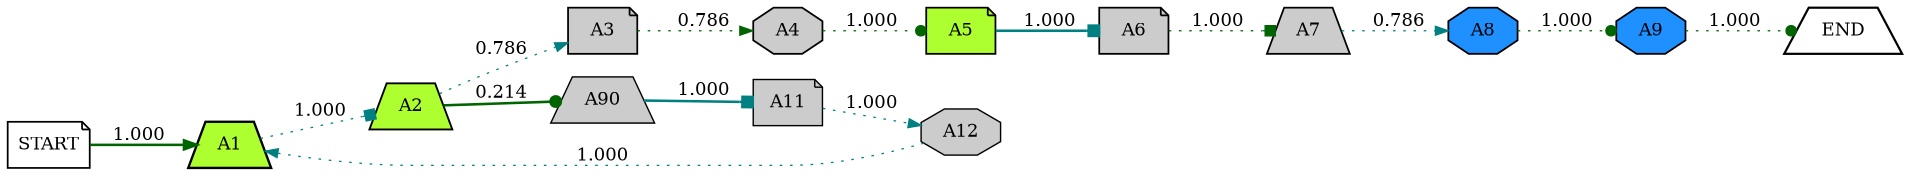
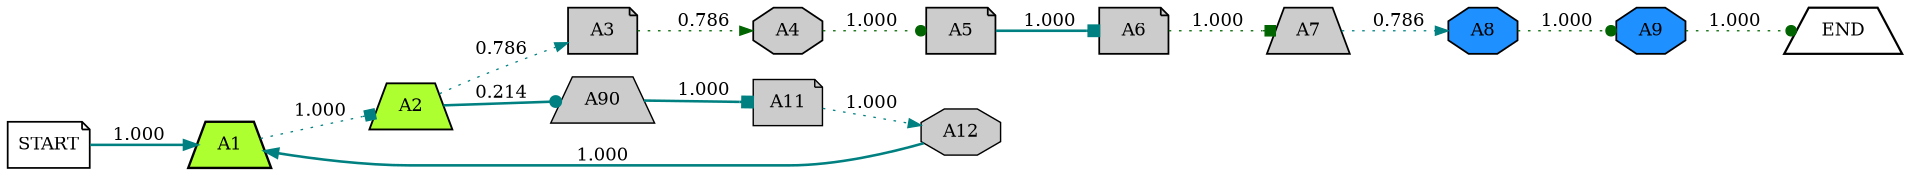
  digraph {
    rankdir=LR
    node [color=black fillcolor="#cccccc" fontcolor=black penwidth=1.368731067420223 shape=note style=filled]
    edge [arrowhead=normal color=teal fontcolor=black style=dotted weight=1.0]
    START [fillcolor="#ffffff"]
    A1 [fillcolor="#adff2f" penwidth=1.8303337493796894 shape=trapezium]
    A2 [fillcolor="#adff2f" penwidth=1.4642669995037516 shape=trapezium]
    A3
    n5 [label=A90 penwidth=1.103583787752438 shape=trapezium]
    A4 [shape=octagon]
    A11 [penwidth=1.103583787752438]
-   A5 [fillcolor="#adff2f"]
+   A5
    A6
    A7 [shape=trapezium]
    A8 [fillcolor="#1e90ff" shape=octagon]
    A9 [fillcolor="#1e90ff" shape=octagon]
    END [fillcolor="#ffffff" penwidth=1.7109138342752788 shape=trapezium]
    A12 [penwidth=1.103583787752438 shape=octagon]
-   START -> A1 [color=darkgreen label=1.000 style=bold]
+   START -> A1 [label=1.000 style=bold]
    A1 -> A2 [arrowhead=box label=1.000]
    A2 -> A3 [label=0.786 weight=0.7856396796354086]
-   A2 -> n5 [arrowhead=dot color=darkgreen label=0.214 style=bold weight=0.2143603203645914]
+   A2 -> n5 [arrowhead=dot label=0.214 style=bold weight=0.2143603203645914]
    A3 -> A4 [color=darkgreen label=0.786]
    n5 -> A11 [arrowhead=box label=1.000 style=bold]
    A4 -> A5 [arrowhead=dot color=darkgreen label=1.000]
    A11 -> A12 [label=1.000]
    A5 -> A6 [arrowhead=box label=1.000 style=bold]
    A6 -> A7 [arrowhead=box color=darkgreen label=1.000]
    A7 -> A8 [label=0.786]
    A8 -> A9 [arrowhead=dot color=darkgreen label=1.000]
    A9 -> END [arrowhead=dot color=darkgreen label=1.000]
-   A12 -> A1 [label=1.000]
+   A12 -> A1 [label=1.000 style=bold]
  }
